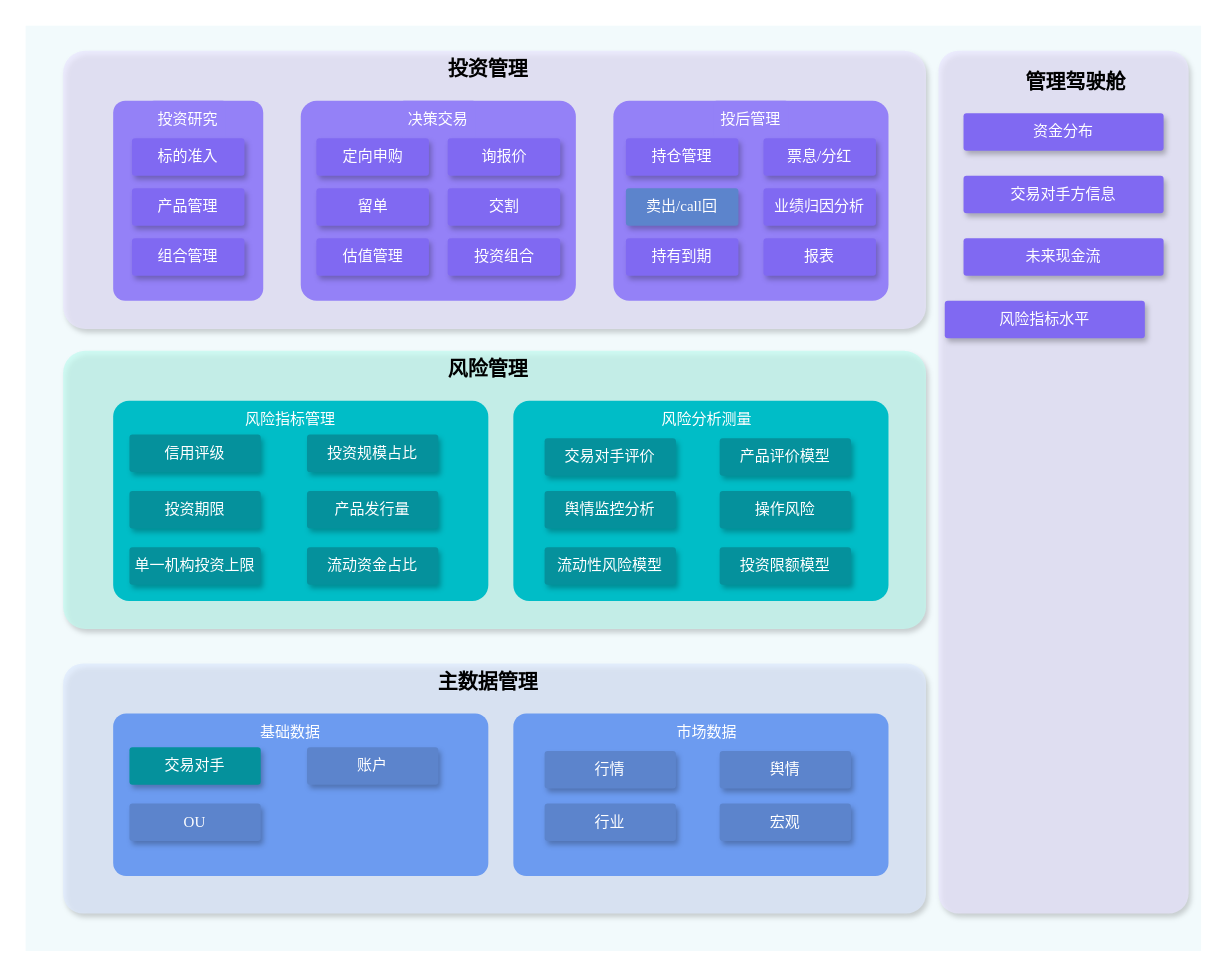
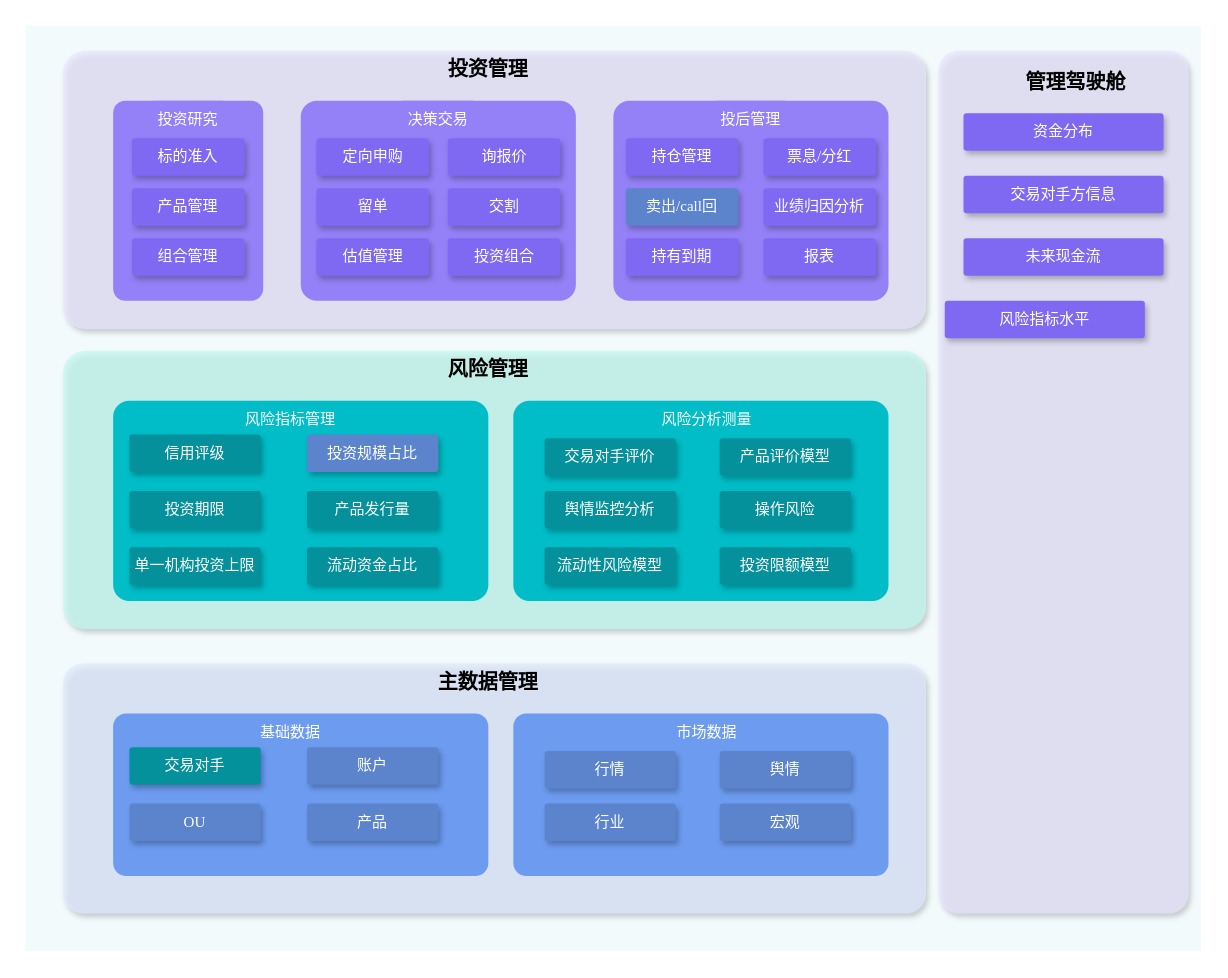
  <mxCell id="0" />
  <mxCell id="1" parent="0" />
  <mxCell id="2" value="" style="rounded=0;whiteSpace=wrap;html=1;fillColor=#F2FAFC;strokeColor=none;shadow=0;glass=0;" vertex="1" parent="1"><mxGeometry x="20" y="20" width="940" height="740" as="geometry" /></mxCell>
  <mxCell id="3" value="" style="rounded=1;whiteSpace=wrap;html=1;shadow=1;glass=0;fontFamily=阿里巴巴普惠体 Medium;fontColor=#FFFFFF;fillColor=#E9E4FE;arcSize=8;strokeColor=none;opacity=70;" vertex="1" parent="1"><mxGeometry x="50" y="40" width="690" height="222.5" as="geometry" /></mxCell>
  <mxCell id="4" value="" style="rounded=1;whiteSpace=wrap;html=1;shadow=0;glass=0;fillColor=#9481F7;strokeColor=none;allowArrows=1;arcSize=8;" vertex="1" parent="1"><mxGeometry x="90" y="80" width="120" height="160" as="geometry" /></mxCell>
  <mxCell id="5" value="投资研究" style="text;html=1;strokeColor=none;fillColor=#9481F7;align=center;verticalAlign=middle;whiteSpace=wrap;rounded=1;shadow=0;glass=0;fontFamily=阿里巴巴普惠体 Medium;fontColor=#FFFFFF;arcSize=8;" vertex="1" parent="1"><mxGeometry x="120" y="80" width="60" height="30" as="geometry" /></mxCell>
  <mxCell id="6" value="标的准入" style="rounded=1;whiteSpace=wrap;html=1;shadow=1;glass=0;fontFamily=阿里巴巴普惠体 Medium;fontColor=#FFFFFF;fillColor=#8069F2;strokeColor=none;arcSize=8;" vertex="1" parent="1"><mxGeometry x="105" y="110" width="90" height="30" as="geometry" /></mxCell>
  <mxCell id="7" value="产品管理" style="rounded=1;whiteSpace=wrap;html=1;shadow=1;glass=0;fontFamily=阿里巴巴普惠体 Medium;fontColor=#FFFFFF;fillColor=#8069F2;strokeColor=none;arcSize=8;" vertex="1" parent="1"><mxGeometry x="105" y="150" width="90" height="30" as="geometry" /></mxCell>
  <mxCell id="8" value="组合管理" style="rounded=1;whiteSpace=wrap;html=1;shadow=1;glass=0;fontFamily=阿里巴巴普惠体 Medium;fontColor=#FFFFFF;fillColor=#8069F2;strokeColor=none;arcSize=8;" vertex="1" parent="1"><mxGeometry x="105" y="190" width="90" height="30" as="geometry" /></mxCell>
  <mxCell id="9" value="" style="rounded=1;whiteSpace=wrap;html=1;shadow=0;glass=0;fillColor=#9481F7;strokeColor=none;allowArrows=1;arcSize=8;" vertex="1" parent="1"><mxGeometry x="240" y="80" width="220" height="160" as="geometry" /></mxCell>
  <mxCell id="10" value="决策交易" style="text;html=1;strokeColor=none;fillColor=#9481F7;align=center;verticalAlign=middle;whiteSpace=wrap;rounded=1;shadow=0;glass=0;fontFamily=阿里巴巴普惠体 Medium;fontColor=#FFFFFF;arcSize=8;" vertex="1" parent="1"><mxGeometry x="320" y="80" width="60" height="30" as="geometry" /></mxCell>
  <mxCell id="11" value="定向申购" style="rounded=1;whiteSpace=wrap;html=1;shadow=1;glass=0;fontFamily=阿里巴巴普惠体 Medium;fontColor=#FFFFFF;fillColor=#8069F2;strokeColor=none;arcSize=8;" vertex="1" parent="1"><mxGeometry x="252.5" y="110" width="90" height="30" as="geometry" /></mxCell>
  <mxCell id="12" value="询报价" style="rounded=1;whiteSpace=wrap;html=1;shadow=1;glass=0;fontFamily=阿里巴巴普惠体 Medium;fontColor=#FFFFFF;fillColor=#8069F2;strokeColor=none;arcSize=8;" vertex="1" parent="1"><mxGeometry x="357.5" y="110" width="90" height="30" as="geometry" /></mxCell>
  <mxCell id="13" value="留单" style="rounded=1;whiteSpace=wrap;html=1;shadow=1;glass=0;fontFamily=阿里巴巴普惠体 Medium;fontColor=#FFFFFF;fillColor=#8069F2;strokeColor=none;arcSize=8;" vertex="1" parent="1"><mxGeometry x="252.5" y="150" width="90" height="30" as="geometry" /></mxCell>
  <mxCell id="14" value="交割" style="rounded=1;whiteSpace=wrap;html=1;shadow=1;glass=0;fontFamily=阿里巴巴普惠体 Medium;fontColor=#FFFFFF;fillColor=#8069F2;strokeColor=none;arcSize=8;" vertex="1" parent="1"><mxGeometry x="357.5" y="150" width="90" height="30" as="geometry" /></mxCell>
  <mxCell id="15" value="" style="rounded=1;whiteSpace=wrap;html=1;shadow=0;glass=0;fillColor=#9481F7;strokeColor=none;allowArrows=1;arcSize=8;" vertex="1" parent="1"><mxGeometry x="490" y="80" width="220" height="160" as="geometry" /></mxCell>
  <mxCell id="16" value="投后管理" style="text;html=1;strokeColor=none;fillColor=#9481F7;align=center;verticalAlign=middle;whiteSpace=wrap;rounded=1;shadow=0;glass=0;fontFamily=阿里巴巴普惠体 Medium;fontColor=#FFFFFF;arcSize=8;" vertex="1" parent="1"><mxGeometry x="570" y="80" width="60" height="30" as="geometry" /></mxCell>
  <mxCell id="17" value="持仓管理" style="rounded=1;whiteSpace=wrap;html=1;shadow=1;glass=0;fontFamily=阿里巴巴普惠体 Medium;fontColor=#FFFFFF;fillColor=#8069F2;strokeColor=none;arcSize=8;" vertex="1" parent="1"><mxGeometry x="500" y="110" width="90" height="30" as="geometry" /></mxCell>
  <mxCell id="18" value="票息/分红" style="rounded=1;whiteSpace=wrap;html=1;shadow=1;glass=0;fontFamily=阿里巴巴普惠体 Medium;fontColor=#FFFFFF;fillColor=#8069F2;strokeColor=none;arcSize=8;" vertex="1" parent="1"><mxGeometry x="610" y="110" width="90" height="30" as="geometry" /></mxCell>
  <mxCell id="19" value="卖出/call回" style="rounded=1;whiteSpace=wrap;html=1;shadow=1;glass=0;fontFamily=阿里巴巴普惠体 Medium;fontColor=#FFFFFF;fillColor=#5c84cc;strokeColor=none;arcSize=8;" vertex="1" parent="1"><mxGeometry x="500" y="150" width="90" height="30" as="geometry" /></mxCell>
  <mxCell id="20" value="估值管理" style="rounded=1;whiteSpace=wrap;html=1;shadow=1;glass=0;fontFamily=阿里巴巴普惠体 Medium;fontColor=#FFFFFF;fillColor=#8069F2;strokeColor=none;arcSize=8;" vertex="1" parent="1"><mxGeometry x="252.5" y="190" width="90" height="30" as="geometry" /></mxCell>
  <mxCell id="21" value="投资组合" style="rounded=1;whiteSpace=wrap;html=1;shadow=1;glass=0;fontFamily=阿里巴巴普惠体 Medium;fontColor=#FFFFFF;fillColor=#8069F2;strokeColor=none;arcSize=8;" vertex="1" parent="1"><mxGeometry x="357.5" y="190" width="90" height="30" as="geometry" /></mxCell>
  <mxCell id="22" value="业绩归因分析" style="rounded=1;whiteSpace=wrap;html=1;shadow=1;glass=0;fontFamily=阿里巴巴普惠体 Medium;fontColor=#FFFFFF;fillColor=#8069F2;strokeColor=none;arcSize=8;" vertex="1" parent="1"><mxGeometry x="610" y="150" width="90" height="30" as="geometry" /></mxCell>
  <mxCell id="23" value="持有到期" style="rounded=1;whiteSpace=wrap;html=1;shadow=1;glass=0;fontFamily=阿里巴巴普惠体 Medium;fontColor=#FFFFFF;fillColor=#8069F2;strokeColor=none;arcSize=8;" vertex="1" parent="1"><mxGeometry x="500" y="190" width="90" height="30" as="geometry" /></mxCell>
  <mxCell id="24" value="报表" style="rounded=1;whiteSpace=wrap;html=1;shadow=1;glass=0;fontFamily=阿里巴巴普惠体 Medium;fontColor=#FFFFFF;fillColor=#8069F2;strokeColor=none;arcSize=8;" vertex="1" parent="1"><mxGeometry x="610" y="190" width="90" height="30" as="geometry" /></mxCell>
  <mxCell id="25" value="投资管理" style="text;html=1;strokeColor=none;fillColor=none;align=center;verticalAlign=middle;whiteSpace=wrap;rounded=0;shadow=1;glass=0;fontFamily=阿里巴巴普惠体 Medium;fontColor=#000000;fontSize=16;fontStyle=1" vertex="1" parent="1"><mxGeometry x="310" y="40" width="160" height="30" as="geometry" /></mxCell>
  <mxCell id="26" value="" style="rounded=1;whiteSpace=wrap;html=1;shadow=1;glass=0;fontFamily=阿里巴巴普惠体 Medium;fontColor=#FFFFFF;fillColor=#C1FAF0;arcSize=8;strokeColor=none;opacity=70;" vertex="1" parent="1"><mxGeometry x="50" y="280" width="690" height="222.5" as="geometry" /></mxCell>
  <mxCell id="27" value="" style="rounded=1;whiteSpace=wrap;html=1;shadow=0;glass=0;fillColor=#00BDC7;strokeColor=none;allowArrows=1;arcSize=8;" vertex="1" parent="1"><mxGeometry x="90" y="320" width="300" height="160" as="geometry" /></mxCell>
  <mxCell id="28" value="风险指标管理" style="text;html=1;strokeColor=none;fillColor=none;align=center;verticalAlign=middle;whiteSpace=wrap;rounded=1;shadow=0;glass=0;fontFamily=阿里巴巴普惠体 Medium;fontColor=#FFFFFF;arcSize=8;" vertex="1" parent="1"><mxGeometry x="192.5" y="320" width="77.5" height="30" as="geometry" /></mxCell>
  <mxCell id="29" value="信用评级" style="rounded=1;whiteSpace=wrap;html=1;shadow=1;glass=0;fontFamily=阿里巴巴普惠体 Medium;fontColor=#FFFFFF;fillColor=#05919C;strokeColor=none;arcSize=8;" vertex="1" parent="1"><mxGeometry x="103" y="347" width="105" height="30" as="geometry" /></mxCell>
- <mxCell id="30" value="投资规模占比" style="rounded=1;whiteSpace=wrap;html=1;shadow=1;glass=0;fontFamily=阿里巴巴普惠体 Medium;fontColor=#FFFFFF;fillColor=#05919C;strokeColor=none;arcSize=8;" vertex="1" parent="1"><mxGeometry x="245" y="347" width="105" height="30" as="geometry" /></mxCell>
+ <mxCell id="30" value="投资规模占比" style="rounded=1;whiteSpace=wrap;html=1;shadow=1;glass=0;fontFamily=阿里巴巴普惠体 Medium;fontColor=#FFFFFF;fillColor=#5c84cc;strokeColor=none;arcSize=8;" vertex="1" parent="1"><mxGeometry x="245" y="347" width="105" height="30" as="geometry" /></mxCell>
  <mxCell id="31" value="投资期限" style="rounded=1;whiteSpace=wrap;html=1;shadow=1;glass=0;fontFamily=阿里巴巴普惠体 Medium;fontColor=#FFFFFF;fillColor=#05919C;strokeColor=none;arcSize=8;" vertex="1" parent="1"><mxGeometry x="103" y="392" width="105" height="30" as="geometry" /></mxCell>
  <mxCell id="32" value="" style="rounded=1;whiteSpace=wrap;html=1;shadow=0;glass=0;fillColor=#00BDC7;strokeColor=none;allowArrows=1;arcSize=8;" vertex="1" parent="1"><mxGeometry x="410" y="320" width="300" height="160" as="geometry" /></mxCell>
  <mxCell id="33" value="风险分析测量" style="text;html=1;strokeColor=none;fillColor=none;align=center;verticalAlign=middle;whiteSpace=wrap;rounded=1;shadow=0;glass=0;fontFamily=阿里巴巴普惠体 Medium;fontColor=#FFFFFF;arcSize=8;" vertex="1" parent="1"><mxGeometry x="510" y="320" width="110" height="30" as="geometry" /></mxCell>
  <mxCell id="34" value="交易对手评价" style="rounded=1;whiteSpace=wrap;html=1;shadow=1;glass=0;fontFamily=阿里巴巴普惠体 Medium;fontColor=#FFFFFF;fillColor=#05919C;strokeColor=none;arcSize=8;" vertex="1" parent="1"><mxGeometry x="435" y="350" width="105" height="30" as="geometry" /></mxCell>
  <mxCell id="35" value="产品评价模型" style="rounded=1;whiteSpace=wrap;html=1;shadow=1;glass=0;fontFamily=阿里巴巴普惠体 Medium;fontColor=#FFFFFF;fillColor=#05919C;strokeColor=none;arcSize=8;" vertex="1" parent="1"><mxGeometry x="575" y="350" width="105" height="30" as="geometry" /></mxCell>
  <mxCell id="36" value="舆情监控分析" style="rounded=1;whiteSpace=wrap;html=1;shadow=1;glass=0;fontFamily=阿里巴巴普惠体 Medium;fontColor=#FFFFFF;fillColor=#05919C;strokeColor=none;arcSize=8;" vertex="1" parent="1"><mxGeometry x="435" y="392" width="105" height="30" as="geometry" /></mxCell>
  <mxCell id="37" value="单一机构投资上限" style="rounded=1;whiteSpace=wrap;html=1;shadow=1;glass=0;fontFamily=阿里巴巴普惠体 Medium;fontColor=#FFFFFF;fillColor=#05919C;strokeColor=none;arcSize=8;" vertex="1" parent="1"><mxGeometry x="103" y="437" width="105" height="30" as="geometry" /></mxCell>
  <mxCell id="38" value="&lt;div class=&quot;lake-content&quot;&gt;&lt;span class=&quot;ne-text&quot;&gt;流动资金占比&lt;/span&gt;&lt;/div&gt;" style="rounded=1;whiteSpace=wrap;html=1;shadow=1;glass=0;fontFamily=阿里巴巴普惠体 Medium;fontColor=#FFFFFF;fillColor=#05919C;strokeColor=none;arcSize=8;" vertex="1" parent="1"><mxGeometry x="245" y="437" width="105" height="30" as="geometry" /></mxCell>
  <mxCell id="39" value="操作风险" style="rounded=1;whiteSpace=wrap;html=1;shadow=1;glass=0;fontFamily=阿里巴巴普惠体 Medium;fontColor=#FFFFFF;fillColor=#05919C;strokeColor=none;arcSize=8;" vertex="1" parent="1"><mxGeometry x="575" y="392" width="105" height="30" as="geometry" /></mxCell>
  <mxCell id="40" value="流动性风险模型" style="rounded=1;whiteSpace=wrap;html=1;shadow=1;glass=0;fontFamily=阿里巴巴普惠体 Medium;fontColor=#FFFFFF;fillColor=#05919C;strokeColor=none;arcSize=8;" vertex="1" parent="1"><mxGeometry x="435" y="437" width="105" height="30" as="geometry" /></mxCell>
  <mxCell id="41" value="投资限额模型" style="rounded=1;whiteSpace=wrap;html=1;shadow=1;glass=0;fontFamily=阿里巴巴普惠体 Medium;fontColor=#FFFFFF;fillColor=#05919C;strokeColor=none;arcSize=8;" vertex="1" parent="1"><mxGeometry x="575" y="437" width="105" height="30" as="geometry" /></mxCell>
  <mxCell id="42" value="风险管理" style="text;html=1;strokeColor=none;fillColor=none;align=center;verticalAlign=middle;whiteSpace=wrap;rounded=0;shadow=1;glass=0;fontFamily=阿里巴巴普惠体 Medium;fontColor=#000000;fontSize=16;fontStyle=1" vertex="1" parent="1"><mxGeometry x="310" y="280" width="160" height="30" as="geometry" /></mxCell>
  <mxCell id="43" value="产品发行量" style="rounded=1;whiteSpace=wrap;html=1;shadow=1;glass=0;fontFamily=阿里巴巴普惠体 Medium;fontColor=#FFFFFF;fillColor=#05919C;strokeColor=none;arcSize=8;" vertex="1" parent="1"><mxGeometry x="245" y="392" width="105" height="30" as="geometry" /></mxCell>
  <mxCell id="44" value="" style="rounded=1;whiteSpace=wrap;html=1;shadow=1;glass=0;fontFamily=阿里巴巴普惠体 Medium;fontColor=#FFFFFF;fillColor=#DDE8FE;arcSize=8;strokeColor=none;opacity=70;" vertex="1" parent="1"><mxGeometry x="50" y="530" width="690" height="200" as="geometry" /></mxCell>
  <mxCell id="45" value="" style="rounded=1;whiteSpace=wrap;html=1;shadow=0;glass=0;fillColor=#6C9BF0;strokeColor=none;allowArrows=1;arcSize=8;" vertex="1" parent="1"><mxGeometry x="90" y="570" width="300" height="130" as="geometry" /></mxCell>
  <mxCell id="46" value="基础数据" style="text;html=1;strokeColor=none;fillColor=none;align=center;verticalAlign=middle;whiteSpace=wrap;rounded=1;shadow=0;glass=0;fontFamily=阿里巴巴普惠体 Medium;fontColor=#FFFFFF;arcSize=8;" vertex="1" parent="1"><mxGeometry x="192.5" y="570" width="77.5" height="30" as="geometry" /></mxCell>
  <mxCell id="47" value="交易对手" style="rounded=1;whiteSpace=wrap;html=1;shadow=1;glass=0;fontFamily=阿里巴巴普惠体 Medium;fontColor=#FFFFFF;fillColor=#05919c;strokeColor=none;arcSize=8;" vertex="1" parent="1"><mxGeometry x="103" y="597" width="105" height="30" as="geometry" /></mxCell>
  <mxCell id="48" value="账户" style="rounded=1;whiteSpace=wrap;html=1;shadow=1;glass=0;fontFamily=阿里巴巴普惠体 Medium;fontColor=#FFFFFF;fillColor=#5C84CC;strokeColor=none;arcSize=8;" vertex="1" parent="1"><mxGeometry x="245" y="597" width="105" height="30" as="geometry" /></mxCell>
  <mxCell id="49" value="OU" style="rounded=1;whiteSpace=wrap;html=1;shadow=1;glass=0;fontFamily=阿里巴巴普惠体 Medium;fontColor=#FFFFFF;fillColor=#5C84CC;strokeColor=none;arcSize=8;" vertex="1" parent="1"><mxGeometry x="103" y="642" width="105" height="30" as="geometry" /></mxCell>
  <mxCell id="50" value="" style="rounded=1;whiteSpace=wrap;html=1;shadow=0;glass=0;fillColor=#6C9BF0;strokeColor=none;allowArrows=1;arcSize=8;" vertex="1" parent="1"><mxGeometry x="410" y="570" width="300" height="130" as="geometry" /></mxCell>
  <mxCell id="51" value="市场数据" style="text;html=1;strokeColor=none;fillColor=none;align=center;verticalAlign=middle;whiteSpace=wrap;rounded=1;shadow=0;glass=0;fontFamily=阿里巴巴普惠体 Medium;fontColor=#FFFFFF;arcSize=8;" vertex="1" parent="1"><mxGeometry x="510" y="570" width="110" height="30" as="geometry" /></mxCell>
  <mxCell id="52" value="行情" style="rounded=1;whiteSpace=wrap;html=1;shadow=1;glass=0;fontFamily=阿里巴巴普惠体 Medium;fontColor=#FFFFFF;fillColor=#5C84CC;strokeColor=none;arcSize=8;" vertex="1" parent="1"><mxGeometry x="435" y="600" width="105" height="30" as="geometry" /></mxCell>
  <mxCell id="53" value="舆情" style="rounded=1;whiteSpace=wrap;html=1;shadow=1;glass=0;fontFamily=阿里巴巴普惠体 Medium;fontColor=#FFFFFF;fillColor=#5C84CC;strokeColor=none;arcSize=8;" vertex="1" parent="1"><mxGeometry x="575" y="600" width="105" height="30" as="geometry" /></mxCell>
  <mxCell id="54" value="行业" style="rounded=1;whiteSpace=wrap;html=1;shadow=1;glass=0;fontFamily=阿里巴巴普惠体 Medium;fontColor=#FFFFFF;fillColor=#5C84CC;strokeColor=none;arcSize=8;" vertex="1" parent="1"><mxGeometry x="435" y="642" width="105" height="30" as="geometry" /></mxCell>
  <mxCell id="55" value="宏观" style="rounded=1;whiteSpace=wrap;html=1;shadow=1;glass=0;fontFamily=阿里巴巴普惠体 Medium;fontColor=#FFFFFF;fillColor=#5C84CC;strokeColor=none;arcSize=8;" vertex="1" parent="1"><mxGeometry x="575" y="642" width="105" height="30" as="geometry" /></mxCell>
  <mxCell id="56" value="主数据管理" style="text;html=1;strokeColor=none;fillColor=none;align=center;verticalAlign=middle;whiteSpace=wrap;rounded=0;shadow=1;glass=0;fontFamily=阿里巴巴普惠体 Medium;fontColor=#000000;fontSize=16;fontStyle=1" vertex="1" parent="1"><mxGeometry x="310" y="530" width="160" height="30" as="geometry" /></mxCell>
+ <mxCell id="57" value="产品" style="rounded=1;whiteSpace=wrap;html=1;shadow=1;glass=0;fontFamily=阿里巴巴普惠体 Medium;fontColor=#FFFFFF;fillColor=#5C84CC;strokeColor=none;arcSize=8;" vertex="1" parent="1"><mxGeometry x="245" y="642" width="105" height="30" as="geometry" /></mxCell>
  <mxCell id="58" value="" style="rounded=1;whiteSpace=wrap;html=1;shadow=1;glass=0;fontFamily=阿里巴巴普惠体 Medium;fontColor=#FFFFFF;fillColor=#E9E4FE;arcSize=8;strokeColor=none;opacity=70;" vertex="1" parent="1"><mxGeometry x="750" y="40" width="200" height="690" as="geometry" /></mxCell>
  <mxCell id="59" value="管理驾驶舱" style="text;html=1;strokeColor=none;fillColor=none;align=center;verticalAlign=middle;whiteSpace=wrap;rounded=0;shadow=1;glass=0;fontFamily=阿里巴巴普惠体 Medium;fontColor=#000000;fontSize=16;fontStyle=1" vertex="1" parent="1"><mxGeometry x="780" y="50" width="160" height="30" as="geometry" /></mxCell>
  <mxCell id="60" value="资金分布" style="rounded=1;whiteSpace=wrap;html=1;shadow=1;glass=0;fontFamily=阿里巴巴普惠体 Medium;fontColor=#FFFFFF;fillColor=#8069F2;strokeColor=none;arcSize=8;" vertex="1" parent="1"><mxGeometry x="770" y="90" width="160" height="30" as="geometry" /></mxCell>
  <mxCell id="61" value="交易对手方信息" style="rounded=1;whiteSpace=wrap;html=1;shadow=1;glass=0;fontFamily=阿里巴巴普惠体 Medium;fontColor=#FFFFFF;fillColor=#8069F2;strokeColor=none;arcSize=8;" vertex="1" parent="1"><mxGeometry x="770" y="140" width="160" height="30" as="geometry" /></mxCell>
  <mxCell id="62" value="未来现金流" style="rounded=1;whiteSpace=wrap;html=1;shadow=1;glass=0;fontFamily=阿里巴巴普惠体 Medium;fontColor=#FFFFFF;fillColor=#8069F2;strokeColor=none;arcSize=8;" vertex="1" parent="1"><mxGeometry x="770" y="190" width="160" height="30" as="geometry" /></mxCell>
  <mxCell id="63" value="风险指标水平" style="rounded=1;whiteSpace=wrap;html=1;shadow=1;glass=0;fontFamily=阿里巴巴普惠体 Medium;fontColor=#FFFFFF;fillColor=#8069F2;strokeColor=none;arcSize=8;" vertex="1" parent="1"><mxGeometry x="755" y="240" width="160" height="30" as="geometry" /></mxCell>
